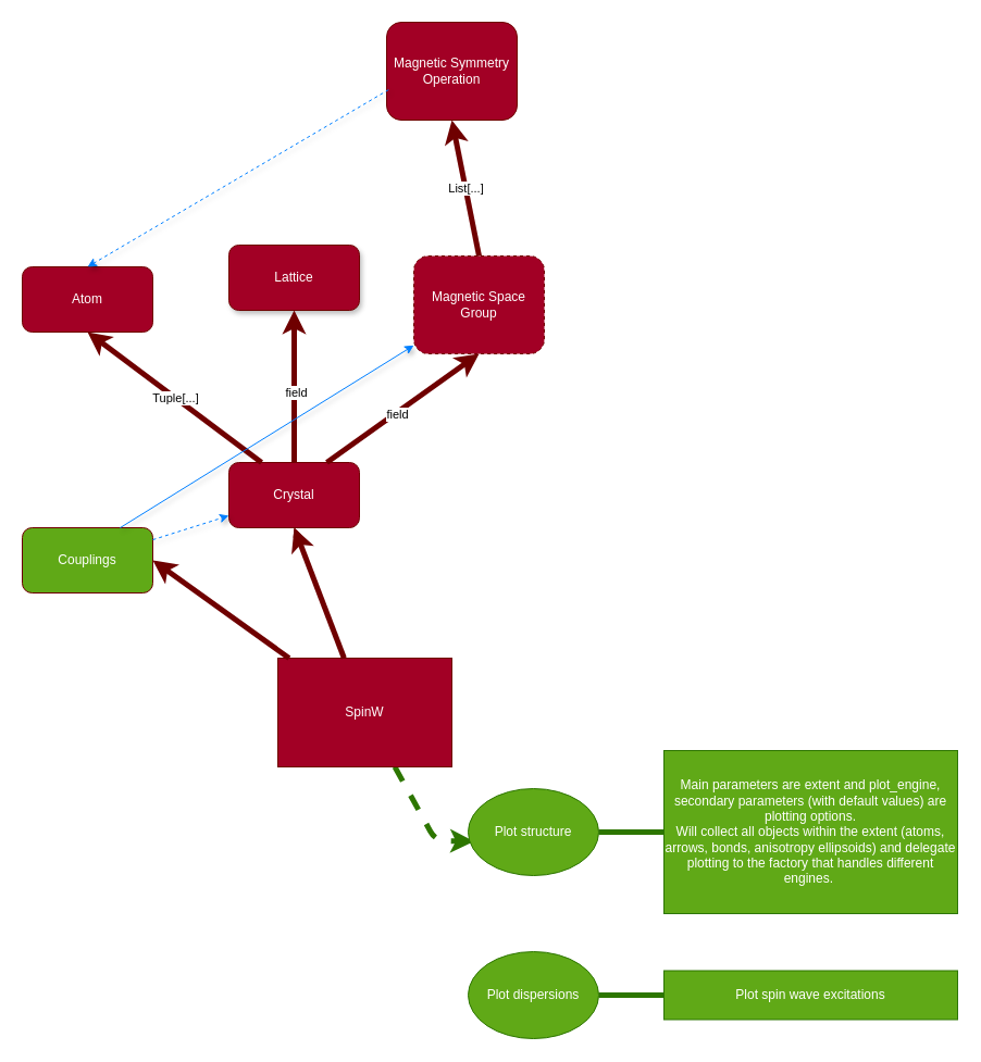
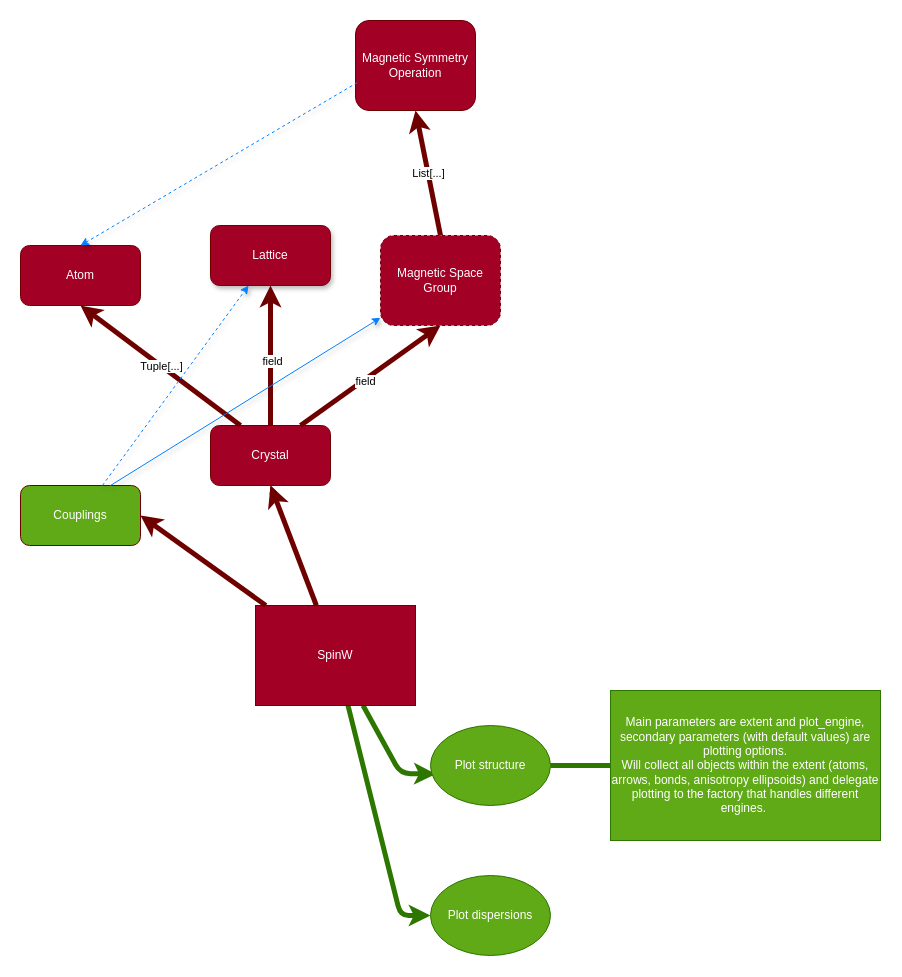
  <mxCell id="0" />
  <mxCell id="1" parent="0" />
- <mxCell id="2" style="edgeStyle=none;sketch=0;jumpStyle=none;html=1;entryX=0.044;entryY=0.606;entryDx=0;entryDy=0;entryPerimeter=0;shadow=0;fillColor=#60a917;strokeColor=#2D7600;strokeWidth=5;dashed=1;" parent="1" source="4" target="14" edge="1"><mxGeometry relative="1" as="geometry"><Array as="points"><mxPoint x="400" y="773" /></Array></mxGeometry></mxCell>
+ <mxCell id="2" style="edgeStyle=none;sketch=0;jumpStyle=none;html=1;entryX=0.044;entryY=0.606;entryDx=0;entryDy=0;entryPerimeter=0;shadow=0;fillColor=#60a917;strokeColor=#2D7600;strokeWidth=5;" parent="1" source="4" target="14" edge="1"><mxGeometry relative="1" as="geometry"><Array as="points"><mxPoint x="400" y="773" /></Array></mxGeometry></mxCell>
+ <mxCell id="3" style="edgeStyle=none;sketch=0;jumpStyle=none;html=1;entryX=0;entryY=0.5;entryDx=0;entryDy=0;shadow=0;fillColor=#60a917;strokeColor=#2D7600;strokeWidth=5;" parent="1" source="4" target="16" edge="1"><mxGeometry relative="1" as="geometry"><Array as="points"><mxPoint x="400" y="915" /></Array></mxGeometry></mxCell>
  <mxCell id="4" value="SpinW" style="rectangle;whiteSpace=wrap;html=1;container=0;fillColor=#a20025;fontColor=#ffffff;strokeColor=#6F0000;" parent="1" vertex="1"><mxGeometry x="255" y="605" width="160" height="100" as="geometry" /></mxCell>
  <mxCell id="5" style="edgeStyle=none;html=1;entryX=0.5;entryY=1;entryDx=0;entryDy=0;fillColor=#a20025;strokeColor=#6F0000;" parent="1" source="4" target="11" edge="1"><mxGeometry relative="1" as="geometry" /></mxCell>
  <mxCell id="6" value="Atom" style="rounded=1;whiteSpace=wrap;html=1;container=0;fillColor=#a20025;fontColor=#ffffff;strokeColor=#6F0000;" parent="1" vertex="1"><mxGeometry x="20" y="245" width="120" height="60" as="geometry" /></mxCell>
  <mxCell id="7" value="Magnetic Space Group" style="rounded=1;whiteSpace=wrap;html=1;container=0;fillColor=#a20025;fontColor=#ffffff;strokeColor=#6F0000;dashed=1;" parent="1" vertex="1"><mxGeometry x="380" y="235" width="120" height="90" as="geometry" /></mxCell>
  <mxCell id="8" value="Couplings" style="rounded=1;whiteSpace=wrap;html=1;container=0;fillColor=#60a917;fontColor=#ffffff;strokeColor=#6F0000;" parent="1" vertex="1"><mxGeometry x="20" y="485" width="120" height="60" as="geometry" /></mxCell>
  <mxCell id="9" style="edgeStyle=none;sketch=0;jumpStyle=none;html=1;shadow=0;fillColor=#a20025;strokeColor=#6F0000;strokeWidth=5;entryX=1;entryY=0.5;entryDx=0;entryDy=0;" parent="1" source="4" target="8" edge="1"><mxGeometry relative="1" as="geometry" /></mxCell>
  <mxCell id="10" value="" style="edgeStyle=none;sketch=0;jumpStyle=none;html=1;entryX=0.5;entryY=1;entryDx=0;entryDy=0;shadow=0;endArrow=classic;fillColor=#a20025;strokeColor=#6F0000;strokeWidth=5;endFill=1;" parent="1" source="4" target="11" edge="1"><mxGeometry relative="1" as="geometry"><mxPoint x="310.063" y="506.676" as="sourcePoint" /><mxPoint x="100" y="280" as="targetPoint" /></mxGeometry></mxCell>
  <mxCell id="11" value="Crystal" style="rounded=1;whiteSpace=wrap;html=1;container=0;fillColor=#a20025;fontColor=#ffffff;strokeColor=#6F0000;" parent="1" vertex="1"><mxGeometry x="210" y="425" width="120" height="60" as="geometry" /></mxCell>
  <mxCell id="12" value="" style="endArrow=classic;html=1;shadow=0;sketch=0;jumpStyle=none;exitX=0.25;exitY=0;exitDx=0;exitDy=0;entryX=0.5;entryY=1;entryDx=0;entryDy=0;fillColor=#a20025;strokeColor=#6F0000;strokeWidth=5;" parent="1" source="11" target="6" edge="1"><mxGeometry relative="1" as="geometry"><mxPoint x="380" y="355" as="sourcePoint" /><mxPoint x="480" y="355" as="targetPoint" /></mxGeometry></mxCell>
  <mxCell id="13" value="Tuple[...]" style="edgeLabel;resizable=0;html=1;align=center;verticalAlign=middle;" parent="12" connectable="0" vertex="1"><mxGeometry relative="1" as="geometry" /></mxCell>
  <mxCell id="14" value="Plot structure" style="ellipse;whiteSpace=wrap;html=1;fillColor=#60a917;fontColor=#ffffff;strokeColor=#2D7600;" parent="1" vertex="1"><mxGeometry x="430" y="725" width="120" height="80" as="geometry" /></mxCell>
- <mxCell id="15" style="edgeStyle=none;sketch=0;jumpStyle=none;html=1;shadow=0;endArrow=none;endFill=0;fillColor=#60a917;strokeColor=#2D7600;strokeWidth=5;" parent="1" source="16" target="19" edge="1"><mxGeometry relative="1" as="geometry" /></mxCell>
  <mxCell id="16" value="Plot dispersions" style="ellipse;whiteSpace=wrap;html=1;fillColor=#60a917;fontColor=#ffffff;strokeColor=#2D7600;" parent="1" vertex="1"><mxGeometry x="430" y="875" width="120" height="80" as="geometry" /></mxCell>
  <mxCell id="17" style="edgeStyle=none;sketch=0;jumpStyle=none;html=1;shadow=0;endArrow=none;endFill=0;fillColor=#60a917;strokeColor=#2D7600;strokeWidth=5;" parent="1" source="18" target="14" edge="1"><mxGeometry relative="1" as="geometry" /></mxCell>
  <mxCell id="18" value="Main parameters are extent and plot_engine, secondary parameters (with default values) are plotting options.&lt;br&gt;Will collect all objects within the extent (atoms, arrows, bonds, anisotropy ellipsoids) and delegate plotting to the factory that handles different engines.&amp;nbsp;" style="rounded=0;whiteSpace=wrap;html=1;fillColor=#60a917;fontColor=#ffffff;strokeColor=#2D7600;" parent="1" vertex="1"><mxGeometry x="610" y="690" width="270" height="150" as="geometry" /></mxCell>
- <mxCell id="19" value="Plot spin wave excitations" style="rounded=0;whiteSpace=wrap;html=1;fillColor=#60a917;fontColor=#ffffff;strokeColor=#2D7600;" parent="1" vertex="1"><mxGeometry x="610" y="892.5" width="270" height="45" as="geometry" /></mxCell>
  <mxCell id="20" value="Lattice" style="rounded=1;whiteSpace=wrap;html=1;container=0;fillColor=#a20025;fontColor=#ffffff;strokeColor=#6F0000;shadow=1;" parent="1" vertex="1"><mxGeometry x="210" y="225" width="120" height="60" as="geometry" /></mxCell>
  <mxCell id="21" value="Magnetic Symmetry Operation" style="rounded=1;whiteSpace=wrap;html=1;container=0;fillColor=#a20025;fontColor=#ffffff;strokeColor=#6F0000;" vertex="1" parent="1"><mxGeometry x="355" y="20" width="120" height="90" as="geometry" /></mxCell>
  <mxCell id="22" value="" style="endArrow=classic;html=1;shadow=0;sketch=0;jumpStyle=none;exitX=0.5;exitY=0;exitDx=0;exitDy=0;entryX=0.5;entryY=1;entryDx=0;entryDy=0;fillColor=#a20025;strokeColor=#6F0000;strokeWidth=5;" edge="1" parent="1" source="7" target="21"><mxGeometry relative="1" as="geometry"><mxPoint x="310" y="190" as="sourcePoint" /><mxPoint x="310" y="65" as="targetPoint" /></mxGeometry></mxCell>
  <mxCell id="23" value="List[...]" style="edgeLabel;resizable=0;html=1;align=center;verticalAlign=middle;" connectable="0" vertex="1" parent="22"><mxGeometry relative="1" as="geometry" /></mxCell>
  <mxCell id="24" value="" style="endArrow=classic;html=1;shadow=0;sketch=0;jumpStyle=none;exitX=0.75;exitY=0;exitDx=0;exitDy=0;entryX=0.5;entryY=1;entryDx=0;entryDy=0;fillColor=#a20025;strokeColor=#6F0000;strokeWidth=5;" edge="1" parent="1" source="11" target="7"><mxGeometry relative="1" as="geometry"><mxPoint x="280" y="435" as="sourcePoint" /><mxPoint x="280" y="310" as="targetPoint" /></mxGeometry></mxCell>
  <mxCell id="25" value="field" style="edgeLabel;resizable=0;html=1;align=center;verticalAlign=middle;" connectable="0" vertex="1" parent="24"><mxGeometry relative="1" as="geometry"><mxPoint x="-5" y="5" as="offset" /></mxGeometry></mxCell>
  <mxCell id="26" value="" style="endArrow=classic;html=1;shadow=0;sketch=0;jumpStyle=none;exitX=0.5;exitY=0;exitDx=0;exitDy=0;fillColor=#a20025;strokeColor=#6F0000;strokeWidth=5;" edge="1" parent="1" source="11" target="20"><mxGeometry relative="1" as="geometry"><mxPoint x="40" y="395" as="sourcePoint" /><mxPoint x="170" y="285" as="targetPoint" /></mxGeometry></mxCell>
  <mxCell id="27" value="field" style="edgeLabel;resizable=0;html=1;align=center;verticalAlign=middle;" connectable="0" vertex="1" parent="26"><mxGeometry relative="1" as="geometry"><mxPoint x="1" y="5" as="offset" /></mxGeometry></mxCell>
  <mxCell id="28" value="" style="endArrow=classic;html=1;dashed=1;exitX=0.015;exitY=0.69;exitDx=0;exitDy=0;exitPerimeter=0;entryX=0.5;entryY=0;entryDx=0;entryDy=0;strokeColor=#007FFF;shadow=1;" edge="1" parent="1" source="21" target="6"><mxGeometry relative="1" as="geometry"><mxPoint x="190" y="175" as="sourcePoint" /><mxPoint x="290" y="175" as="targetPoint" /></mxGeometry></mxCell>
- <mxCell id="29" value="" style="endArrow=classic;html=1;dashed=1;strokeColor=#007FFF;shadow=1;" edge="1" parent="1" source="8" target="11"><mxGeometry relative="1" as="geometry"><mxPoint x="391.8" y="107.1" as="sourcePoint" /><mxPoint x="170" y="355" as="targetPoint" /></mxGeometry></mxCell>
+ <mxCell id="29" value="" style="endArrow=classic;html=1;dashed=1;strokeColor=#007FFF;shadow=1;" edge="1" parent="1" source="8" target="20"><mxGeometry relative="1" as="geometry"><mxPoint x="391.8" y="107.1" as="sourcePoint" /><mxPoint x="170" y="355" as="targetPoint" /></mxGeometry></mxCell>
  <mxCell id="30" value="" style="endArrow=classic;html=1;dashed=0;strokeColor=#007FFF;shadow=1;exitX=0.75;exitY=0;exitDx=0;exitDy=0;" edge="1" parent="1" source="8" target="7"><mxGeometry relative="1" as="geometry"><mxPoint x="94.894" y="505" as="sourcePoint" /><mxPoint x="60" y="300" as="targetPoint" /></mxGeometry></mxCell>
